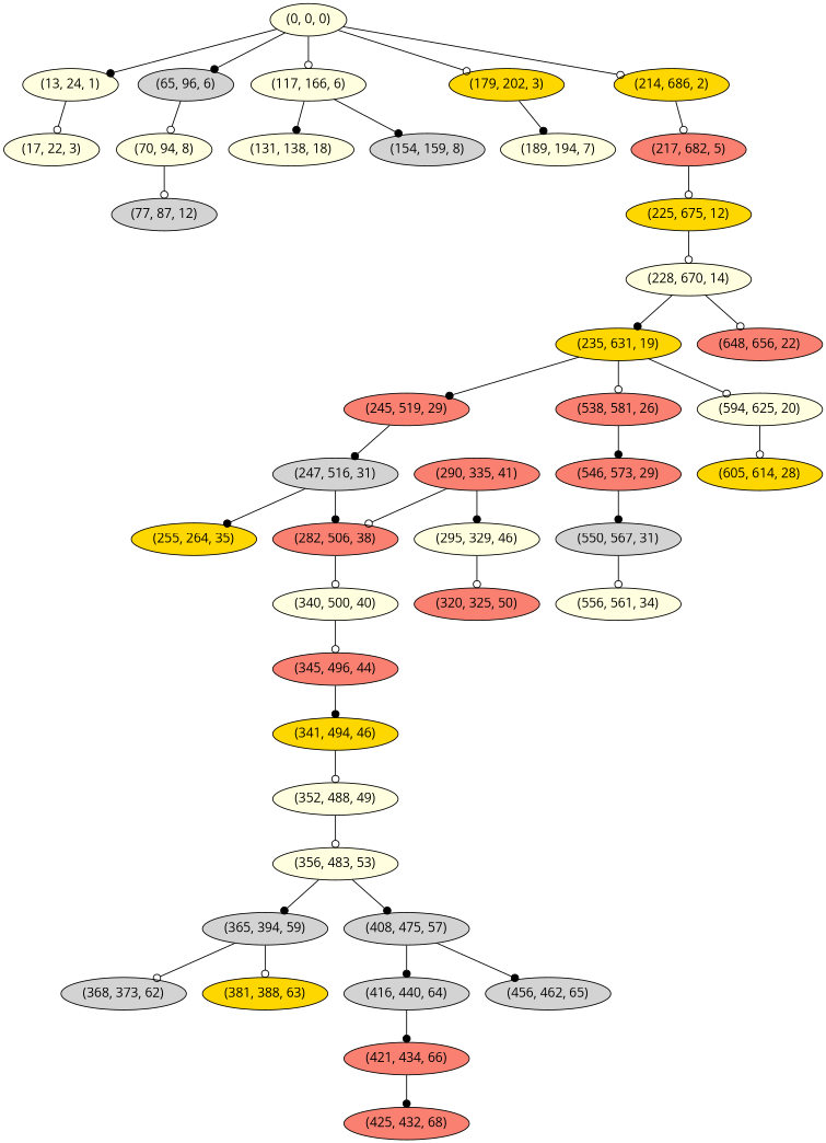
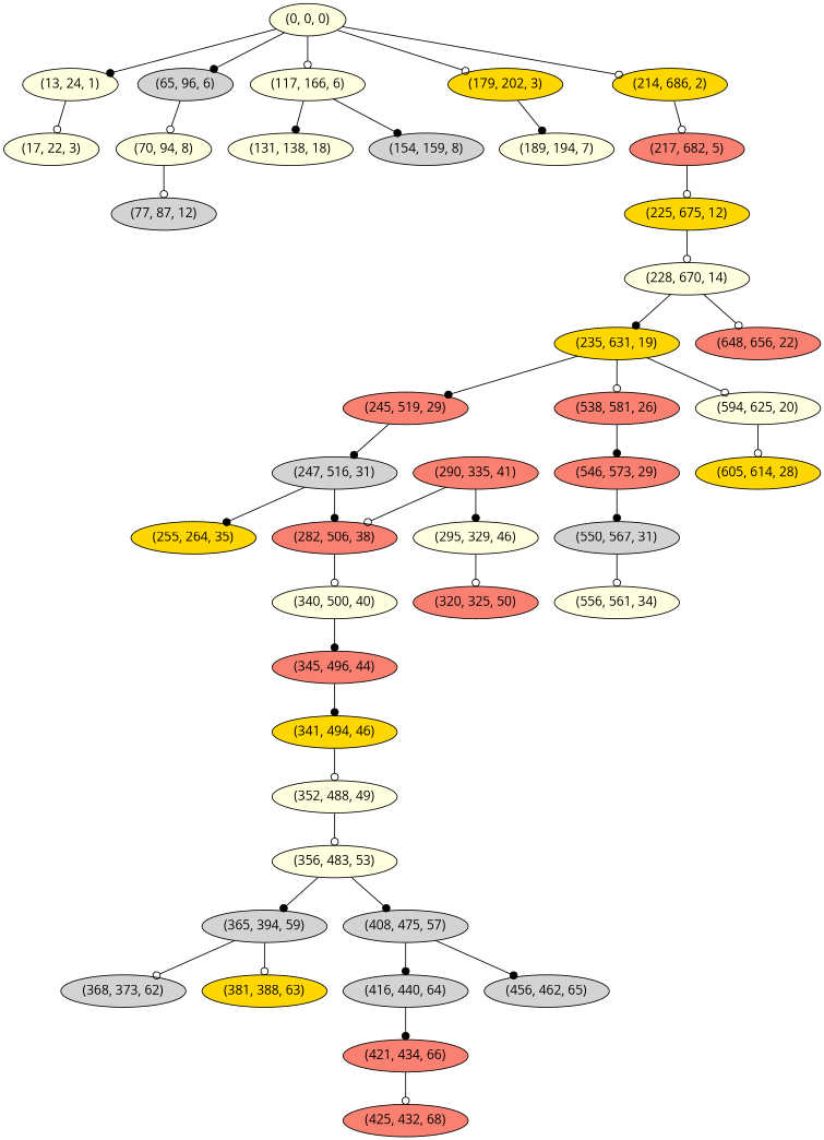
  digraph {
    fontname="Open Sans"
    node [fillcolor=lightyellow fontname="Open Sans" style=filled]
    edge [arrowhead=odot fontname="Open Sans"]
    "(0, 0, 0)"
    "(13, 24, 1)"
    "(65, 96, 6)" [fillcolor=lightgrey]
    "(117, 166, 6)"
    "(179, 202, 3)" [fillcolor=gold]
    "(214, 686, 2)" [fillcolor=gold]
    "(17, 22, 3)"
    "(70, 94, 8)"
    "(131, 138, 18)"
    "(154, 159, 8)" [fillcolor=lightgrey]
    "(189, 194, 7)"
    "(217, 682, 5)" [fillcolor=salmon]
    "(77, 87, 12)" [fillcolor=lightgrey]
    "(225, 675, 12)" [fillcolor=gold]
    "(228, 670, 14)"
    "(235, 631, 19)" [fillcolor=gold]
    "(648, 656, 22)" [fillcolor=salmon]
    "(245, 519, 29)" [fillcolor=salmon]
    "(538, 581, 26)" [fillcolor=salmon]
    "(594, 625, 20)"
    "(247, 516, 31)" [fillcolor=lightgrey]
    "(546, 573, 29)" [fillcolor=salmon]
    "(605, 614, 28)" [fillcolor=gold]
    "(255, 264, 35)" [fillcolor=gold]
    "(282, 506, 38)" [fillcolor=salmon]
    "(340, 500, 40)"
    "(290, 335, 41)" [fillcolor=salmon]
    "(295, 329, 46)"
    "(345, 496, 44)" [fillcolor=salmon]
    "(320, 325, 50)" [fillcolor=salmon]
    n31 [fillcolor=gold label="(341, 494, 46)"]
    "(352, 488, 49)"
    "(356, 483, 53)"
    "(365, 394, 59)" [fillcolor=lightgrey]
    "(408, 475, 57)" [fillcolor=lightgrey]
    "(368, 373, 62)" [fillcolor=lightgrey]
    "(381, 388, 63)" [fillcolor=gold]
    "(416, 440, 64)" [fillcolor=lightgrey]
    "(456, 462, 65)" [fillcolor=lightgrey]
    "(421, 434, 66)" [fillcolor=salmon]
    "(425, 432, 68)" [fillcolor=salmon]
    "(550, 567, 31)" [fillcolor=lightgrey]
    "(556, 561, 34)"
    "(0, 0, 0)" -> "(13, 24, 1)" [arrowhead=dot]
    "(0, 0, 0)" -> "(65, 96, 6)" [arrowhead=dot]
    "(0, 0, 0)" -> "(117, 166, 6)"
    "(0, 0, 0)" -> "(179, 202, 3)"
    "(0, 0, 0)" -> "(214, 686, 2)"
    "(13, 24, 1)" -> "(17, 22, 3)"
    "(65, 96, 6)" -> "(70, 94, 8)"
    "(117, 166, 6)" -> "(131, 138, 18)" [arrowhead=dot]
    "(117, 166, 6)" -> "(154, 159, 8)" [arrowhead=dot]
    "(179, 202, 3)" -> "(189, 194, 7)" [arrowhead=dot]
    "(214, 686, 2)" -> "(217, 682, 5)"
    "(70, 94, 8)" -> "(77, 87, 12)"
    "(217, 682, 5)" -> "(225, 675, 12)"
    "(225, 675, 12)" -> "(228, 670, 14)"
    "(228, 670, 14)" -> "(235, 631, 19)" [arrowhead=dot]
    "(228, 670, 14)" -> "(648, 656, 22)"
    "(235, 631, 19)" -> "(245, 519, 29)" [arrowhead=dot]
    "(235, 631, 19)" -> "(538, 581, 26)"
    "(235, 631, 19)" -> "(594, 625, 20)"
    "(245, 519, 29)" -> "(247, 516, 31)" [arrowhead=dot]
    "(538, 581, 26)" -> "(546, 573, 29)" [arrowhead=dot]
    "(594, 625, 20)" -> "(605, 614, 28)"
    "(247, 516, 31)" -> "(255, 264, 35)" [arrowhead=dot]
    "(247, 516, 31)" -> "(282, 506, 38)" [arrowhead=dot]
    "(546, 573, 29)" -> "(550, 567, 31)" [arrowhead=dot]
    "(282, 506, 38)" -> "(340, 500, 40)"
-   "(340, 500, 40)" -> "(345, 496, 44)"
+   "(340, 500, 40)" -> "(345, 496, 44)" [arrowhead=dot]
    "(290, 335, 41)" -> "(282, 506, 38)"
    "(290, 335, 41)" -> "(295, 329, 46)" [arrowhead=dot]
    "(295, 329, 46)" -> "(320, 325, 50)"
    "(345, 496, 44)" -> n31 [arrowhead=dot]
    n31 -> "(352, 488, 49)"
    "(352, 488, 49)" -> "(356, 483, 53)"
    "(356, 483, 53)" -> "(365, 394, 59)" [arrowhead=dot]
    "(356, 483, 53)" -> "(408, 475, 57)" [arrowhead=dot]
    "(365, 394, 59)" -> "(368, 373, 62)"
    "(365, 394, 59)" -> "(381, 388, 63)"
    "(408, 475, 57)" -> "(416, 440, 64)" [arrowhead=dot]
    "(408, 475, 57)" -> "(456, 462, 65)" [arrowhead=dot]
    "(416, 440, 64)" -> "(421, 434, 66)" [arrowhead=dot]
-   "(421, 434, 66)" -> "(425, 432, 68)" [arrowhead=dot]
+   "(421, 434, 66)" -> "(425, 432, 68)"
    "(550, 567, 31)" -> "(556, 561, 34)"
  }
